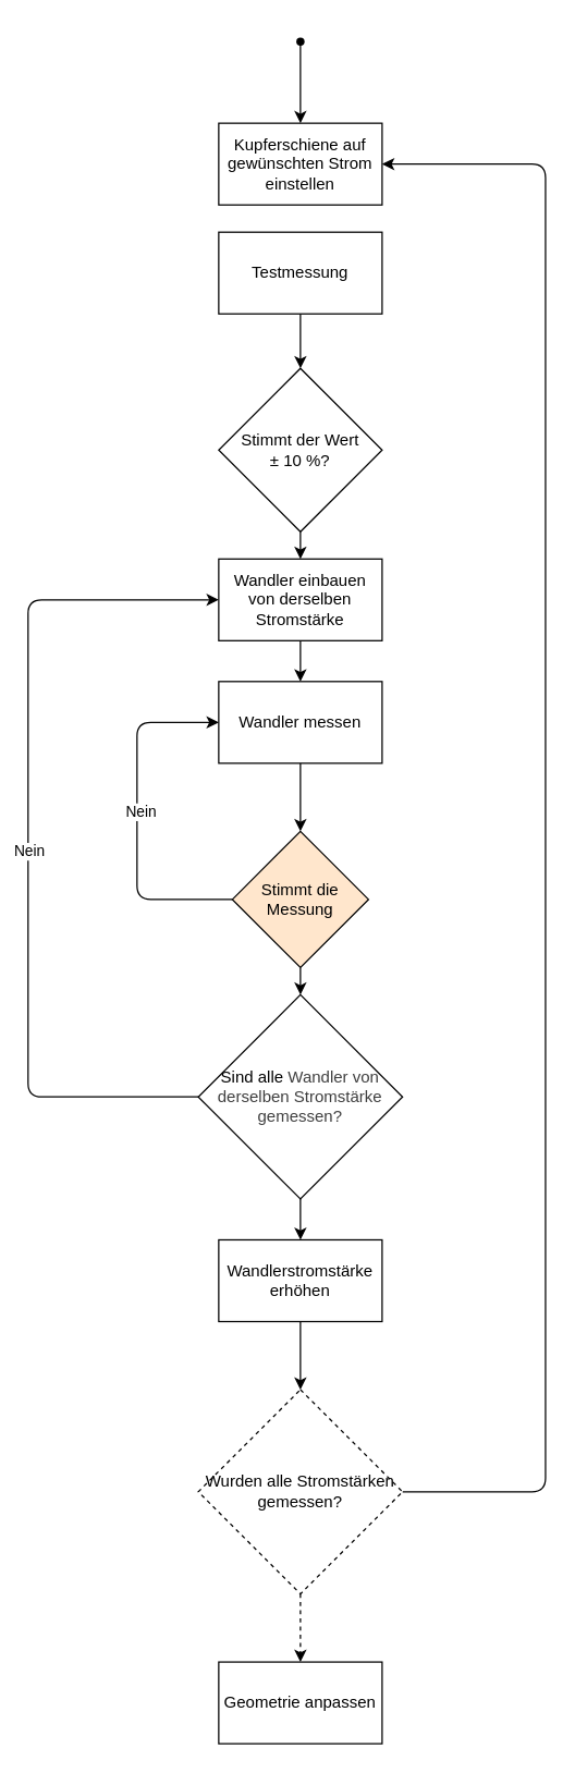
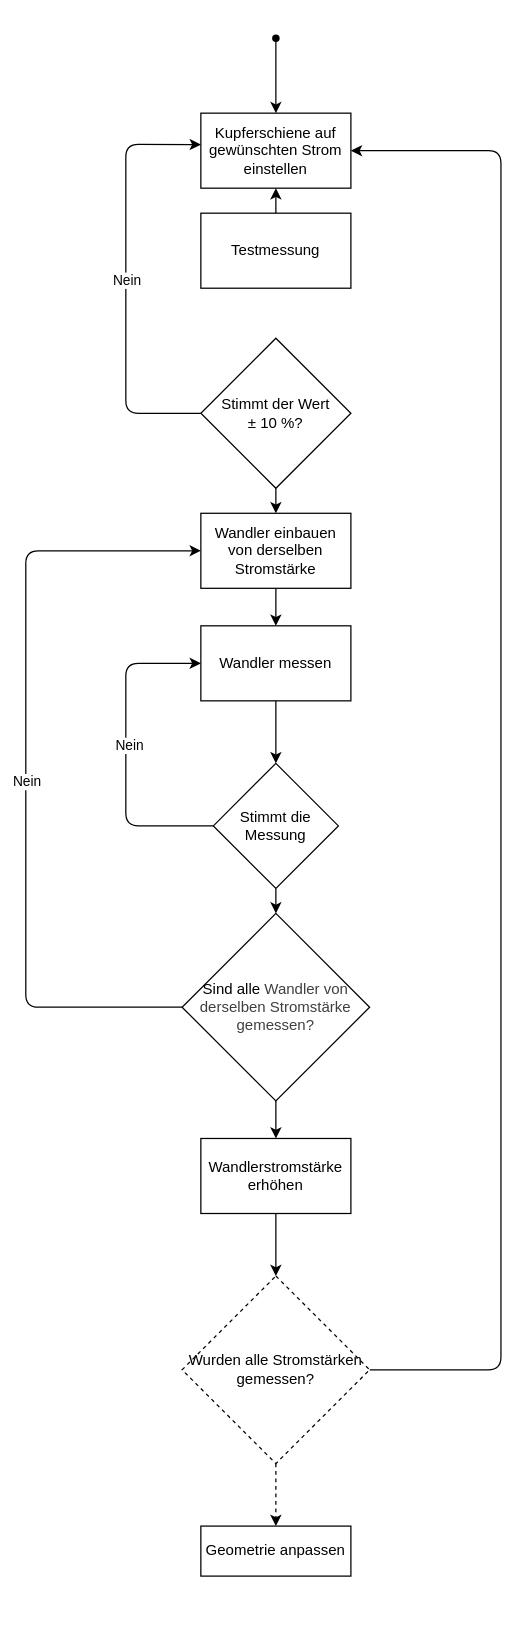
  <mxCell id="0" />
  <mxCell id="1" parent="0" />
  <mxCell id="2" value="&lt;div style=&quot;white-space-collapse: preserve;&quot;&gt;Kupferschiene auf gewünschten Strom einstellen&lt;/div&gt;" style="whiteSpace=wrap;html=1;" parent="1" vertex="1"><mxGeometry x="160" y="90" width="120" height="60" as="geometry" /></mxCell>
- <mxCell id="3" value="" style="edgeStyle=none;html=1;" parent="1" source="4" target="8" edge="1"><mxGeometry relative="1" as="geometry" /></mxCell>
+ <mxCell id="3" value="" style="edgeStyle=none;html=1;" parent="1" source="4" target="2" edge="1"><mxGeometry relative="1" as="geometry" /></mxCell>
  <mxCell id="4" value="Testmessung" style="whiteSpace=wrap;html=1;" parent="1" vertex="1"><mxGeometry x="160" y="170" width="120" height="60" as="geometry" /></mxCell>
+ <mxCell id="5" style="edgeStyle=none;html=1;entryX=0;entryY=0.419;entryDx=0;entryDy=0;exitX=0;exitY=0.5;exitDx=0;exitDy=0;entryPerimeter=0;" parent="1" source="8" target="2" edge="1"><mxGeometry relative="1" as="geometry"><Array as="points"><mxPoint x="100" y="330" /><mxPoint x="100" y="250" /><mxPoint x="100" y="115" /></Array></mxGeometry></mxCell>
+ <mxCell id="6" value="Nein" style="edgeLabel;html=1;align=center;verticalAlign=middle;resizable=0;points=[];" parent="5" vertex="1" connectable="0"><mxGeometry x="-0.136" relative="1" as="geometry"><mxPoint y="-22" as="offset" /></mxGeometry></mxCell>
  <mxCell id="7" value="" style="edgeStyle=none;html=1;" parent="1" source="8" target="10" edge="1"><mxGeometry relative="1" as="geometry" /></mxCell>
  <mxCell id="8" value="Stimmt der Wert ±&amp;nbsp;10&amp;nbsp;%?" style="rhombus;whiteSpace=wrap;html=1;" parent="1" vertex="1"><mxGeometry x="160" y="270" width="120" height="120" as="geometry" /></mxCell>
  <mxCell id="9" value="" style="edgeStyle=none;html=1;" parent="1" source="10" target="12" edge="1"><mxGeometry relative="1" as="geometry" /></mxCell>
  <mxCell id="10" value="&lt;div style=&quot;white-space-collapse: preserve;&quot;&gt;Wandler einbauen von derselben Stromstärke&lt;/div&gt;" style="whiteSpace=wrap;html=1;" parent="1" vertex="1"><mxGeometry x="160" y="410" width="120" height="60" as="geometry" /></mxCell>
  <mxCell id="11" value="" style="edgeStyle=none;html=1;" parent="1" source="12" target="16" edge="1"><mxGeometry relative="1" as="geometry" /></mxCell>
  <mxCell id="12" value="Wandler messen" style="whiteSpace=wrap;html=1;" parent="1" vertex="1"><mxGeometry x="160" y="500" width="120" height="60" as="geometry" /></mxCell>
  <mxCell id="13" style="edgeStyle=none;html=1;entryX=0;entryY=0.5;entryDx=0;entryDy=0;" parent="1" source="16" target="12" edge="1"><mxGeometry relative="1" as="geometry"><Array as="points"><mxPoint x="100" y="660" /><mxPoint x="100" y="530" /></Array></mxGeometry></mxCell>
  <mxCell id="14" value="Nein" style="edgeLabel;html=1;align=center;verticalAlign=middle;resizable=0;points=[];" parent="13" vertex="1" connectable="0"><mxGeometry x="-0.064" y="-2" relative="1" as="geometry"><mxPoint y="-13" as="offset" /></mxGeometry></mxCell>
  <mxCell id="15" value="" style="edgeStyle=none;html=1;" parent="1" source="16" target="20" edge="1"><mxGeometry relative="1" as="geometry" /></mxCell>
- <mxCell id="16" value="Stimmt die Messung" style="rhombus;whiteSpace=wrap;html=1;fillColor=#ffe6cc;" parent="1" vertex="1"><mxGeometry x="170" y="610" width="100" height="100" as="geometry" /></mxCell>
+ <mxCell id="16" value="Stimmt die Messung" style="rhombus;whiteSpace=wrap;html=1;" parent="1" vertex="1"><mxGeometry x="170" y="610" width="100" height="100" as="geometry" /></mxCell>
  <mxCell id="17" style="edgeStyle=none;html=1;entryX=0;entryY=0.5;entryDx=0;entryDy=0;" parent="1" source="20" target="10" edge="1"><mxGeometry relative="1" as="geometry"><Array as="points"><mxPoint x="20" y="805" /><mxPoint x="20" y="690" /><mxPoint x="20" y="515" /><mxPoint x="20" y="440" /></Array></mxGeometry></mxCell>
  <mxCell id="18" value="Nein" style="edgeLabel;html=1;align=center;verticalAlign=middle;resizable=0;points=[];" parent="17" vertex="1" connectable="0"><mxGeometry x="-0.029" relative="1" as="geometry"><mxPoint as="offset" /></mxGeometry></mxCell>
  <mxCell id="19" value="" style="edgeStyle=none;html=1;" parent="1" source="20" target="23" edge="1"><mxGeometry relative="1" as="geometry" /></mxCell>
  <mxCell id="20" value="&lt;div style=&quot;white-space-collapse: preserve;&quot;&gt;Sind alle &lt;span style=&quot;color: rgb(63, 63, 63); background-color: transparent;&quot;&gt;Wandler&lt;/span&gt;&lt;span style=&quot;color: rgb(63, 63, 63); background-color: transparent;&quot;&gt; von derselben &lt;/span&gt;&lt;span style=&quot;color: rgb(63, 63, 63); background-color: transparent;&quot;&gt;Stromstärke gemessen?&lt;/span&gt;&lt;/div&gt;" style="rhombus;whiteSpace=wrap;html=1;" parent="1" vertex="1"><mxGeometry x="145" y="730" width="150" height="150" as="geometry" /></mxCell>
  <mxCell id="21" style="edgeStyle=none;html=1;entryX=1;entryY=0.5;entryDx=0;entryDy=0;exitX=1;exitY=0.5;exitDx=0;exitDy=0;" parent="1" source="27" target="2" edge="1"><mxGeometry relative="1" as="geometry"><Array as="points"><mxPoint x="400" y="1095" /><mxPoint x="400" y="940" /><mxPoint x="400" y="530" /><mxPoint x="400" y="120" /></Array></mxGeometry></mxCell>
  <mxCell id="22" value="" style="edgeStyle=none;html=1;" parent="1" source="23" target="27" edge="1"><mxGeometry relative="1" as="geometry" /></mxCell>
  <mxCell id="23" value="&lt;div style=&quot;white-space-collapse: preserve;&quot;&gt;Wandlerstromstärke&lt;/div&gt;&lt;div style=&quot;white-space-collapse: preserve;&quot;&gt;erhöhen&lt;/div&gt;" style="whiteSpace=wrap;html=1;" parent="1" vertex="1"><mxGeometry x="160" y="910" width="120" height="60" as="geometry" /></mxCell>
  <mxCell id="24" style="edgeStyle=none;html=1;entryX=0.5;entryY=0;entryDx=0;entryDy=0;" parent="1" source="25" target="2" edge="1"><mxGeometry relative="1" as="geometry" /></mxCell>
  <mxCell id="25" value="" style="shape=waypoint;sketch=0;size=6;pointerEvents=1;points=[];fillColor=none;resizable=0;rotatable=0;perimeter=centerPerimeter;snapToPoint=1;" parent="1" vertex="1"><mxGeometry x="210" y="20" width="20" height="20" as="geometry" /></mxCell>
  <mxCell id="26" value="" style="edgeStyle=none;html=1;dashed=1;" parent="1" source="27" target="28" edge="1"><mxGeometry relative="1" as="geometry" /></mxCell>
  <mxCell id="27" value="&lt;div style=&quot;white-space-collapse: preserve;&quot;&gt;Wurden alle Stromstärken gemessen?&lt;/div&gt;" style="rhombus;whiteSpace=wrap;html=1;dashed=1;" parent="1" vertex="1"><mxGeometry x="145" y="1020" width="150" height="150" as="geometry" /></mxCell>
- <mxCell id="28" value="&lt;div style=&quot;white-space-collapse: preserve;&quot;&gt;Geometrie anpassen&lt;/div&gt;" style="whiteSpace=wrap;html=1;" parent="1" vertex="1"><mxGeometry x="160" y="1220" width="120" height="60" as="geometry" /></mxCell>
+ <mxCell id="28" value="&lt;div style=&quot;white-space-collapse: preserve;&quot;&gt;Geometrie anpassen&lt;/div&gt;" style="whiteSpace=wrap;html=1;" parent="1" vertex="1"><mxGeometry x="160" y="1220" width="120" height="40" as="geometry" /></mxCell>
